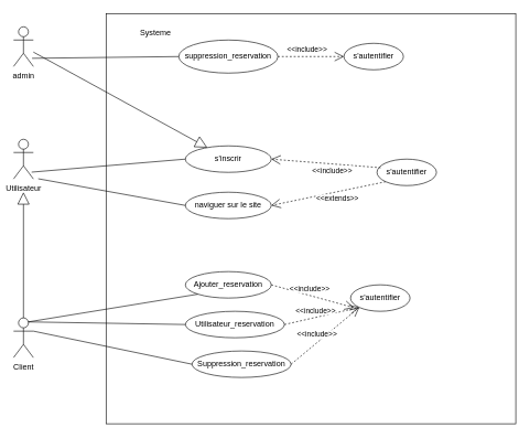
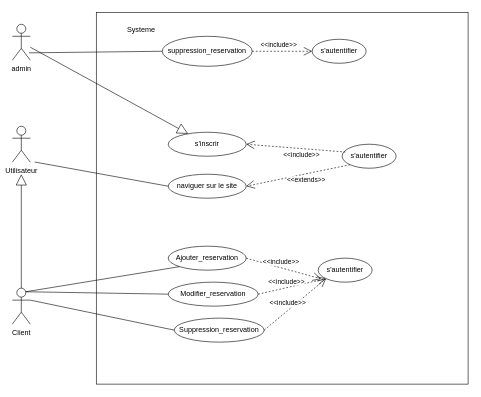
  <mxCell id="0" />
  <mxCell id="1" parent="0" />
  <mxCell id="2" value="" style="whiteSpace=wrap;html=1;aspect=fixed;" parent="1" vertex="1"><mxGeometry x="160" y="20" width="620" height="620" as="geometry" /></mxCell>
  <mxCell id="3" value="admin" style="shape=umlActor;verticalLabelPosition=bottom;verticalAlign=top;html=1;" parent="1" vertex="1"><mxGeometry x="20" y="40" width="30" height="60" as="geometry" /></mxCell>
  <mxCell id="4" value="Client" style="shape=umlActor;verticalLabelPosition=bottom;verticalAlign=top;html=1;" parent="1" vertex="1"><mxGeometry x="20" y="480" width="30" height="60" as="geometry" /></mxCell>
  <mxCell id="5" value="naviguer sur le site" style="ellipse;whiteSpace=wrap;html=1;" parent="1" vertex="1"><mxGeometry x="280" y="290" width="130" height="40" as="geometry" /></mxCell>
  <mxCell id="6" value="Ajouter_reservation" style="ellipse;whiteSpace=wrap;html=1;" parent="1" vertex="1"><mxGeometry x="280" y="410" width="130" height="40" as="geometry" /></mxCell>
- <mxCell id="7" value="Utilisateur_reservation" style="ellipse;whiteSpace=wrap;html=1;" parent="1" vertex="1"><mxGeometry x="280" y="470" width="150" height="40" as="geometry" /></mxCell>
+ <mxCell id="7" value="Modifier_reservation" style="ellipse;whiteSpace=wrap;html=1;" parent="1" vertex="1"><mxGeometry x="280" y="470" width="150" height="40" as="geometry" /></mxCell>
  <mxCell id="8" value="Suppression_reservation" style="ellipse;whiteSpace=wrap;html=1;" parent="1" vertex="1"><mxGeometry x="290" y="530" width="150" height="40" as="geometry" /></mxCell>
  <mxCell id="9" style="edgeStyle=orthogonalEdgeStyle;rounded=0;orthogonalLoop=1;jettySize=auto;html=1;exitX=0.5;exitY=1;exitDx=0;exitDy=0;" parent="1" source="5" target="5" edge="1"><mxGeometry relative="1" as="geometry" /></mxCell>
  <mxCell id="10" value="Systeme" style="text;html=1;strokeColor=none;fillColor=none;align=center;verticalAlign=middle;whiteSpace=wrap;rounded=0;" parent="1" vertex="1"><mxGeometry x="140" y="40" width="190" height="20" as="geometry" /></mxCell>
  <mxCell id="11" value="Utilisateur" style="shape=umlActor;verticalLabelPosition=bottom;verticalAlign=top;html=1;" parent="1" vertex="1"><mxGeometry x="20" y="210" width="30" height="60" as="geometry" /></mxCell>
  <mxCell id="12" value="s'inscrir" style="ellipse;whiteSpace=wrap;html=1;" parent="1" vertex="1"><mxGeometry x="280" y="220" width="130" height="40" as="geometry" /></mxCell>
  <mxCell id="13" value="" style="endArrow=none;html=1;exitX=1;exitY=0.333;exitDx=0;exitDy=0;exitPerimeter=0;entryX=0;entryY=0.5;entryDx=0;entryDy=0;" parent="1" source="4" target="8" edge="1"><mxGeometry width="50" height="50" relative="1" as="geometry"><mxPoint x="270" y="370" as="sourcePoint" /><mxPoint x="320" y="320" as="targetPoint" /></mxGeometry></mxCell>
  <mxCell id="14" value="" style="endArrow=none;html=1;exitX=0.75;exitY=0.1;exitDx=0;exitDy=0;exitPerimeter=0;entryX=0;entryY=1;entryDx=0;entryDy=0;" parent="1" source="4" target="6" edge="1"><mxGeometry width="50" height="50" relative="1" as="geometry"><mxPoint x="280" y="380" as="sourcePoint" /><mxPoint x="330" y="330" as="targetPoint" /></mxGeometry></mxCell>
- <mxCell id="15" value="" style="endArrow=none;html=1;exitX=0.911;exitY=0.828;exitDx=0;exitDy=0;exitPerimeter=0;entryX=0;entryY=0.5;entryDx=0;entryDy=0;" parent="1" source="11" target="12" edge="1"><mxGeometry width="50" height="50" relative="1" as="geometry"><mxPoint x="270" y="370" as="sourcePoint" /><mxPoint x="300" y="320" as="targetPoint" /></mxGeometry></mxCell>
  <mxCell id="16" value="" style="endArrow=none;html=1;exitX=0.75;exitY=0.1;exitDx=0;exitDy=0;exitPerimeter=0;entryX=0;entryY=0.5;entryDx=0;entryDy=0;" parent="1" source="4" target="7" edge="1"><mxGeometry width="50" height="50" relative="1" as="geometry"><mxPoint x="280" y="380" as="sourcePoint" /><mxPoint x="330" y="330" as="targetPoint" /></mxGeometry></mxCell>
  <mxCell id="17" value="&amp;lt;&amp;lt;extends&amp;gt;&amp;gt;" style="endArrow=open;endSize=12;dashed=1;html=1;entryX=1;entryY=0.5;entryDx=0;entryDy=0;exitX=0;exitY=1;exitDx=0;exitDy=0;" parent="1" source="18" target="5" edge="1"><mxGeometry x="-0.125" y="10" width="160" relative="1" as="geometry"><mxPoint x="520" y="290" as="sourcePoint" /><mxPoint x="630" y="260" as="targetPoint" /><Array as="points" /><mxPoint as="offset" /></mxGeometry></mxCell>
  <mxCell id="18" value="s'autentifier" style="ellipse;whiteSpace=wrap;html=1;" parent="1" vertex="1"><mxGeometry x="570" y="240" width="90" height="40" as="geometry" /></mxCell>
  <mxCell id="19" value="&amp;lt;&amp;lt;include&amp;gt;&amp;gt;" style="endArrow=open;endSize=12;dashed=1;html=1;exitX=1;exitY=0.5;exitDx=0;exitDy=0;entryX=0.058;entryY=0.865;entryDx=0;entryDy=0;entryPerimeter=0;" parent="1" source="6" target="28" edge="1"><mxGeometry x="-0.125" y="10" width="160" relative="1" as="geometry"><mxPoint x="410" y="270" as="sourcePoint" /><mxPoint x="570" y="270" as="targetPoint" /><Array as="points" /><mxPoint as="offset" /></mxGeometry></mxCell>
  <mxCell id="20" value="&amp;lt;&amp;lt;include&amp;gt;&amp;gt;" style="endArrow=open;endSize=12;dashed=1;html=1;exitX=1;exitY=0.5;exitDx=0;exitDy=0;entryX=0;entryY=1;entryDx=0;entryDy=0;" parent="1" source="7" target="28" edge="1"><mxGeometry x="-0.125" y="10" width="160" relative="1" as="geometry"><mxPoint x="420" y="280" as="sourcePoint" /><mxPoint x="580" y="280" as="targetPoint" /><Array as="points" /><mxPoint as="offset" /></mxGeometry></mxCell>
  <mxCell id="21" value="&amp;lt;&amp;lt;include&amp;gt;&amp;gt;" style="endArrow=open;endSize=12;dashed=1;html=1;exitX=1;exitY=0.5;exitDx=0;exitDy=0;entryX=0;entryY=1;entryDx=0;entryDy=0;" parent="1" source="8" target="28" edge="1"><mxGeometry x="-0.125" y="10" width="160" relative="1" as="geometry"><mxPoint x="444" y="450" as="sourcePoint" /><mxPoint x="546" y="326.32" as="targetPoint" /><Array as="points" /><mxPoint as="offset" /></mxGeometry></mxCell>
  <mxCell id="22" value="suppression_reservation" style="ellipse;whiteSpace=wrap;html=1;" parent="1" vertex="1"><mxGeometry x="270" y="60" width="150" height="50" as="geometry" /></mxCell>
  <mxCell id="23" value="" style="endArrow=none;html=1;exitX=0.933;exitY=0.794;exitDx=0;exitDy=0;exitPerimeter=0;entryX=0;entryY=0.5;entryDx=0;entryDy=0;" parent="1" source="3" target="22" edge="1"><mxGeometry width="50" height="50" relative="1" as="geometry"><mxPoint x="220" y="240" as="sourcePoint" /><mxPoint x="270" y="190" as="targetPoint" /></mxGeometry></mxCell>
  <mxCell id="24" value="&amp;lt;&amp;lt;include&amp;gt;&amp;gt;" style="endArrow=open;endSize=12;dashed=1;html=1;entryX=1;entryY=0.5;entryDx=0;entryDy=0;exitX=0.062;exitY=0.325;exitDx=0;exitDy=0;exitPerimeter=0;" parent="1" source="18" target="12" edge="1"><mxGeometry x="-0.125" y="10" width="160" relative="1" as="geometry"><mxPoint x="500" y="280" as="sourcePoint" /><mxPoint x="410" y="280" as="targetPoint" /><Array as="points" /><mxPoint as="offset" /></mxGeometry></mxCell>
  <mxCell id="25" value="s'autentifier" style="ellipse;whiteSpace=wrap;html=1;" parent="1" vertex="1"><mxGeometry x="520" y="65" width="90" height="40" as="geometry" /></mxCell>
  <mxCell id="26" value="&amp;lt;&amp;lt;include&amp;gt;&amp;gt;" style="endArrow=open;endSize=12;dashed=1;html=1;entryX=0;entryY=0.5;entryDx=0;entryDy=0;exitX=1;exitY=0.5;exitDx=0;exitDy=0;" parent="1" source="22" target="25" edge="1"><mxGeometry x="-0.125" y="10" width="160" relative="1" as="geometry"><mxPoint x="400" y="91.55" as="sourcePoint" /><mxPoint x="519.738" y="169.999" as="targetPoint" /><Array as="points" /><mxPoint as="offset" /></mxGeometry></mxCell>
  <mxCell id="27" value="" style="endArrow=none;html=1;exitX=0.911;exitY=0.828;exitDx=0;exitDy=0;exitPerimeter=0;entryX=0;entryY=0.5;entryDx=0;entryDy=0;" parent="1" target="5" edge="1"><mxGeometry width="50" height="50" relative="1" as="geometry"><mxPoint x="57.33" y="269.68" as="sourcePoint" /><mxPoint x="290" y="275" as="targetPoint" /></mxGeometry></mxCell>
  <mxCell id="28" value="s'autentifier" style="ellipse;whiteSpace=wrap;html=1;" parent="1" vertex="1"><mxGeometry x="530" y="430" width="90" height="40" as="geometry" /></mxCell>
  <mxCell id="29" value="" style="endArrow=block;endSize=16;endFill=0;html=1;" parent="1" edge="1"><mxGeometry width="160" relative="1" as="geometry"><mxPoint x="35" y="480" as="sourcePoint" /><mxPoint x="35" y="290" as="targetPoint" /></mxGeometry></mxCell>
  <mxCell id="30" value="" style="endArrow=block;endSize=16;endFill=0;html=1;" parent="1" source="3" target="12" edge="1"><mxGeometry width="160" relative="1" as="geometry"><mxPoint x="40" y="200" as="sourcePoint" /><mxPoint x="-20" y="220" as="targetPoint" /></mxGeometry></mxCell>
